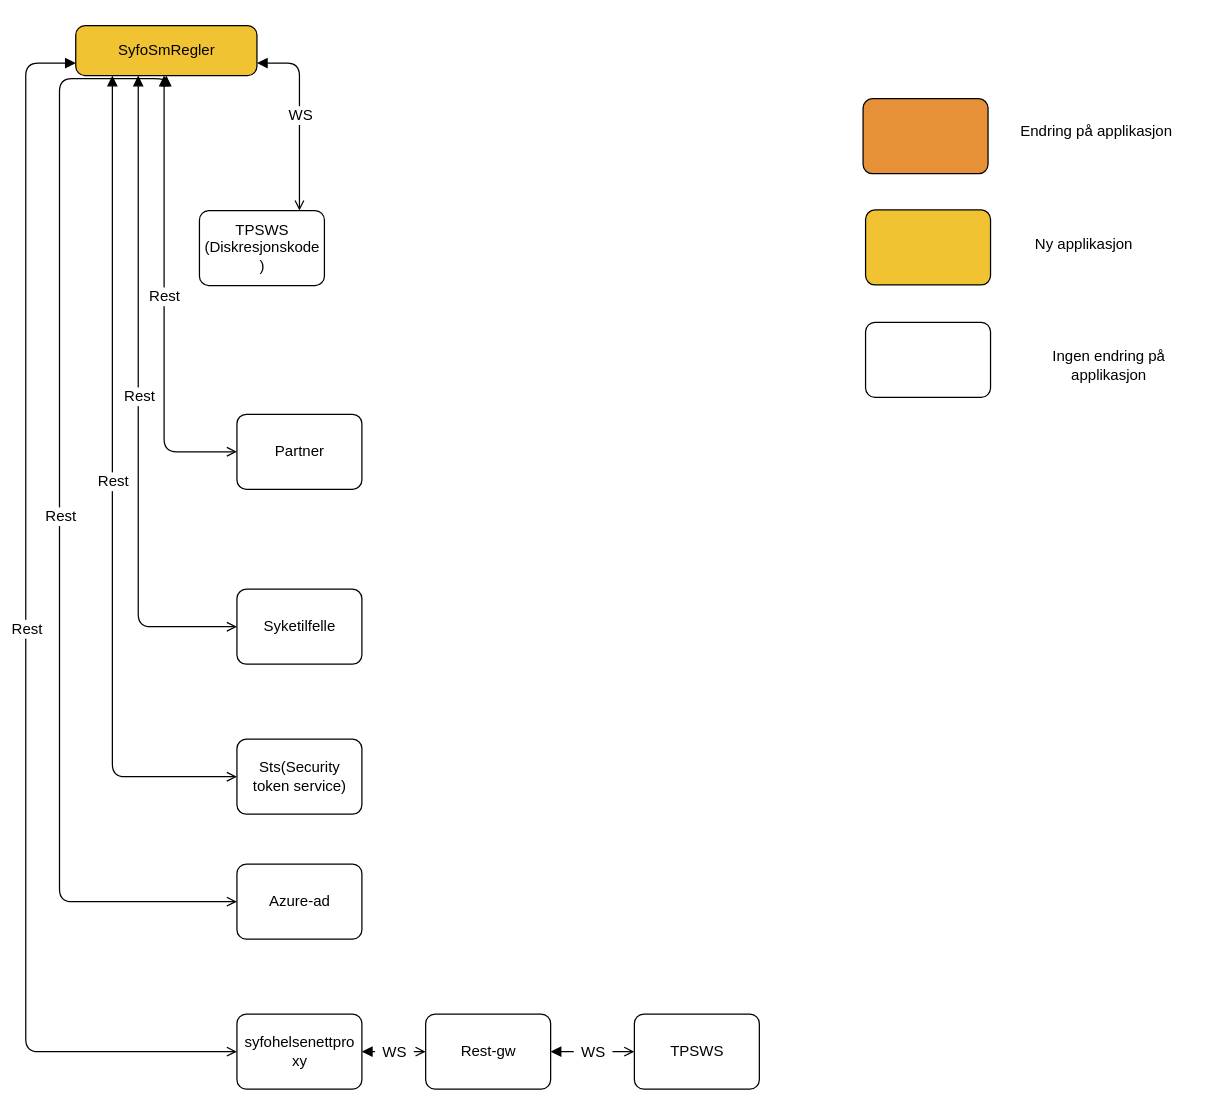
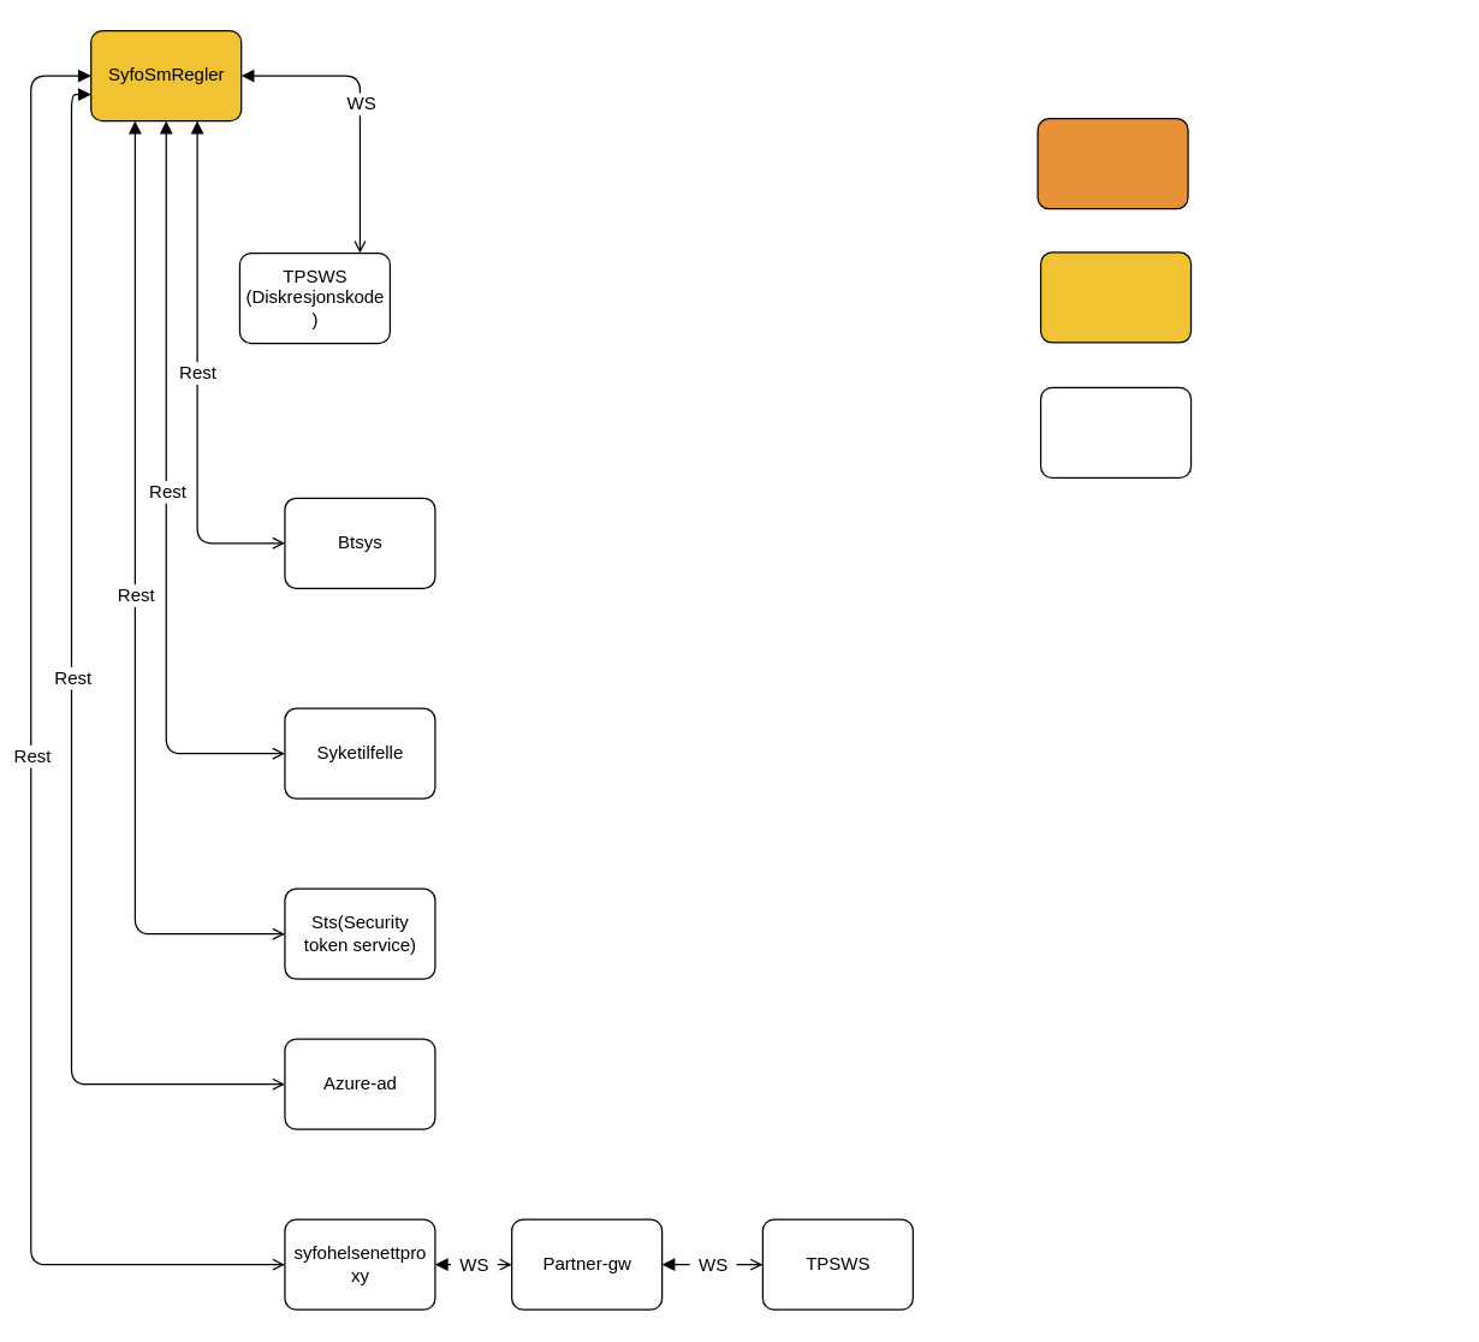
  <mxCell id="0" />
  <mxCell id="1" value="Layer 0" parent="0" />
- <mxCell id="2" value="&lt;div style='width: 93.667px;height:auto;word-break: break-word;'&gt;&lt;div align=&quot;center&quot;&gt;&lt;span style=&quot;text-decoration:none;font-family:Arial;font-size:12px; line-height: 0;&quot;&gt;&lt;span style=&quot;text-decoration:none; line-height: normal;&quot;&gt;SyfoSmRegler&lt;br /&gt;&lt;/span&gt;&lt;/span&gt;&lt;/div&gt;&lt;/div&gt;" style="shape=ext;rounded=1;arcSize=15;absoluteArcSize=1;shadow=0;strokeWidth=1;fillColor=#f1c232;strokeColor=#000000;opacity=100.0;html=1;nl2Br=0;verticalAlign=middle;align=center;spacingLeft=1.667;spacingRight=0;whiteSpace=wrap;gliffyId=109;" parent="1" vertex="1"><mxGeometry x="60" y="20" width="145" height="40" as="geometry" /></mxCell>
+ <mxCell id="2" value="&lt;div style='width: 93.667px;height:auto;word-break: break-word;'&gt;&lt;div align=&quot;center&quot;&gt;&lt;span style=&quot;text-decoration:none;font-family:Arial;font-size:12px; line-height: 0;&quot;&gt;&lt;span style=&quot;text-decoration:none; line-height: normal;&quot;&gt;SyfoSmRegler&lt;br /&gt;&lt;/span&gt;&lt;/span&gt;&lt;/div&gt;&lt;/div&gt;" style="shape=ext;rounded=1;arcSize=15;absoluteArcSize=1;shadow=0;strokeWidth=1;fillColor=#f1c232;strokeColor=#000000;opacity=100.0;html=1;nl2Br=0;verticalAlign=middle;align=center;spacingLeft=1.667;spacingRight=0;whiteSpace=wrap;gliffyId=109;" parent="1" vertex="1"><mxGeometry x="60" y="20" width="100" height="60" as="geometry" /></mxCell>
  <mxCell id="3" style="shape=ext;rounded=1;arcSize=15;absoluteArcSize=1;shadow=0;strokeWidth=1;fillColor=#e69138;strokeColor=#000000;opacity=100.0;gliffyId=145;" parent="1" vertex="1"><mxGeometry x="690" y="78.5" width="100" height="60" as="geometry" /></mxCell>
  <mxCell id="4" style="shape=ext;rounded=1;arcSize=15;absoluteArcSize=1;shadow=0;strokeWidth=1;fillColor=#f1c232;strokeColor=#000000;opacity=100.0;gliffyId=146;" parent="1" vertex="1"><mxGeometry x="692" y="167.5" width="100" height="60" as="geometry" /></mxCell>
  <mxCell id="5" style="shape=ext;rounded=1;arcSize=15;absoluteArcSize=1;shadow=0;strokeWidth=1;fillColor=#FFFFFF;strokeColor=#000000;opacity=100.0;gliffyId=147;" parent="1" vertex="1"><mxGeometry x="692" y="257.5" width="100" height="60" as="geometry" /></mxCell>
- <mxCell id="6" value="&lt;div style='width: 147.0px;height:auto;word-break: break-word;'&gt;&lt;div align=&quot;center&quot;&gt;&lt;span style=&quot;font-family:Arial;font-size:12px; line-height: 0;&quot;&gt;&lt;span style=&quot; line-height: normal;&quot;&gt;Endring på applikasjon&lt;/span&gt;&lt;/span&gt;&lt;/div&gt;&lt;/div&gt;" style="text;html=1;nl2Br=0;html=1;nl2Br=0;verticalAlign=middle;align=center;spacingLeft=0.0;spacingRight=0;whiteSpace=wrap;gliffyId=148;" parent="1" vertex="1"><mxGeometry x="802" y="97.5" width="150" height="14" as="geometry" /></mxCell>
- <mxCell id="7" value="&lt;div style='width: 147.0px;height:auto;word-break: break-word;'&gt;&lt;div align=&quot;center&quot;&gt;&lt;span style=&quot;font-family:Arial;font-size:12px; line-height: 0;&quot;&gt;&lt;span style=&quot; line-height: normal;&quot;&gt;Ny applikasjon&lt;/span&gt;&lt;/span&gt;&lt;/div&gt;&lt;/div&gt;" style="text;html=1;nl2Br=0;html=1;nl2Br=0;verticalAlign=middle;align=center;spacingLeft=0.0;spacingRight=0;whiteSpace=wrap;gliffyId=149;" parent="1" vertex="1"><mxGeometry x="792" y="187.5" width="150" height="14" as="geometry" /></mxCell>
- <mxCell id="8" value="&lt;div style='width: 147.0px;height:auto;word-break: break-word;'&gt;&lt;div align=&quot;center&quot;&gt;&lt;span style=&quot;font-family:Arial;font-size:12px; line-height: 0;&quot;&gt;&lt;span style=&quot; line-height: normal;&quot;&gt;Ingen endring på applikasjon&lt;/span&gt;&lt;/span&gt;&lt;/div&gt;&lt;/div&gt;" style="text;html=1;nl2Br=0;html=1;nl2Br=0;verticalAlign=middle;align=center;spacingLeft=0.0;spacingRight=0;whiteSpace=wrap;gliffyId=150;" parent="1" vertex="1"><mxGeometry x="812" y="277.5" width="150" height="28" as="geometry" /></mxCell>
  <mxCell id="9" value="&lt;div style='width: 93.667px;height:auto;word-break: break-word;'&gt;&lt;div align=&quot;center&quot;&gt;&lt;span style=&quot;text-decoration:none;font-family:Arial;font-size:12px; line-height: 0;&quot;&gt;&lt;span style=&quot;text-decoration:none; line-height: normal;&quot;&gt;TPSWS&lt;br /&gt;(Diskresjonskode)&lt;/span&gt;&lt;/span&gt;&lt;/div&gt;&lt;/div&gt;" style="shape=ext;rounded=1;arcSize=15;absoluteArcSize=1;shadow=0;strokeWidth=1;fillColor=#ffffff;strokeColor=#000000;opacity=100.0;html=1;nl2Br=0;verticalAlign=middle;align=center;spacingLeft=1.667;spacingRight=0;whiteSpace=wrap;gliffyId=277;" parent="1" vertex="1"><mxGeometry x="158.982" y="168" width="100" height="60" as="geometry" /></mxCell>
  <mxCell id="10" value="&lt;div style='width: 93.667px;height:auto;word-break: break-word;'&gt;&lt;div align=&quot;center&quot;&gt;&lt;span style=&quot;text-decoration:none;font-family:Arial;font-size:12px; line-height: 0;&quot;&gt;&lt;span style=&quot;text-decoration:none; line-height: normal;&quot;&gt;TPSWS&lt;br /&gt;&lt;/span&gt;&lt;/span&gt;&lt;/div&gt;&lt;/div&gt;" style="shape=ext;rounded=1;arcSize=15;absoluteArcSize=1;shadow=0;strokeWidth=1;fillColor=#ffffff;strokeColor=#000000;opacity=100.0;html=1;nl2Br=0;verticalAlign=middle;align=center;spacingLeft=1.667;spacingRight=0;whiteSpace=wrap;gliffyId=281;" parent="1" vertex="1"><mxGeometry x="507" y="811" width="100" height="60" as="geometry" /></mxCell>
  <mxCell id="11" style="shape=filledEdge;strokeWidth=1;strokeColor=#000000;fillColor=none;startArrow=open;startFill=0;startSize=6;endArrow=block;endFill=1;endSize=6;rounded=1;html=1;nl2Br=0;gliffyId=287;edgeStyle=orthogonalEdgeStyle;" parent="1" source="9" target="2" edge="1"><mxGeometry width="100" height="100" relative="1" as="geometry"><Array as="points"><mxPoint x="238.982" y="168" /><mxPoint x="238.982" y="50" /><mxPoint x="160" y="50" /></Array></mxGeometry></mxCell>
  <mxCell id="12" value="&lt;div style='width: 30.344px;height:auto;word-break: break-word;'&gt;&lt;div align=&quot;center&quot;&gt;&lt;span style=&quot;font-family:Arial;font-size:12px; line-height: 0;&quot;&gt;&lt;span style=&quot; line-height: normal;&quot;&gt;WS&lt;/span&gt;&lt;/span&gt;&lt;/div&gt;&lt;/div&gt;" style="text;html=1;nl2Br=0;labelBackgroundColor=#FFFFFF;html=1;nl2Br=0;verticalAlign=middle;align=center;spacingLeft=0.0;spacingRight=0;gliffyId=288;" parent="11" vertex="1"><mxGeometry x="0.016" relative="1" as="geometry"><mxPoint as="offset" /></mxGeometry></mxCell>
  <mxCell id="13" value="&lt;div style='width: 93.667px;height:auto;word-break: break-word;'&gt;&lt;div align=&quot;center&quot;&gt;&lt;span style=&quot;text-decoration:none;font-family:Arial;font-size:12px; line-height: 0;&quot;&gt;&lt;span style=&quot;text-decoration:none; line-height: normal;&quot;&gt;syfohelsenettproxy&lt;br /&gt;&lt;/span&gt;&lt;/span&gt;&lt;/div&gt;&lt;/div&gt;" style="shape=ext;rounded=1;arcSize=15;absoluteArcSize=1;shadow=0;strokeWidth=1;fillColor=#ffffff;strokeColor=#000000;opacity=100.0;html=1;nl2Br=0;verticalAlign=middle;align=center;spacingLeft=1.667;spacingRight=0;whiteSpace=wrap;gliffyId=308;" parent="1" vertex="1"><mxGeometry x="188.982" y="811" width="100" height="60" as="geometry" /></mxCell>
- <mxCell id="14" value="&lt;div style='width: 93.667px;height:auto;word-break: break-word;'&gt;&lt;div align=&quot;center&quot;&gt;&lt;span style=&quot;text-decoration:none;font-family:Arial;font-size:12px; line-height: 0;&quot;&gt;&lt;span style=&quot;text-decoration:none; line-height: normal;&quot;&gt;Rest-gw&lt;/span&gt;&lt;/span&gt;&lt;/div&gt;&lt;/div&gt;" style="shape=ext;rounded=1;arcSize=15;absoluteArcSize=1;shadow=0;strokeWidth=1;fillColor=#ffffff;strokeColor=#000000;opacity=100.0;html=1;nl2Br=0;verticalAlign=middle;align=center;spacingLeft=1.667;spacingRight=0;whiteSpace=wrap;gliffyId=312;" parent="1" vertex="1"><mxGeometry x="340" y="811" width="100" height="60" as="geometry" /></mxCell>
+ <mxCell id="14" value="&lt;div style='width: 93.667px;height:auto;word-break: break-word;'&gt;&lt;div align=&quot;center&quot;&gt;&lt;span style=&quot;text-decoration:none;font-family:Arial;font-size:12px; line-height: 0;&quot;&gt;&lt;span style=&quot;text-decoration:none; line-height: normal;&quot;&gt;Partner-gw&lt;/span&gt;&lt;/span&gt;&lt;/div&gt;&lt;/div&gt;" style="shape=ext;rounded=1;arcSize=15;absoluteArcSize=1;shadow=0;strokeWidth=1;fillColor=#ffffff;strokeColor=#000000;opacity=100.0;html=1;nl2Br=0;verticalAlign=middle;align=center;spacingLeft=1.667;spacingRight=0;whiteSpace=wrap;gliffyId=312;" parent="1" vertex="1"><mxGeometry x="340" y="811" width="100" height="60" as="geometry" /></mxCell>
  <mxCell id="15" style="shape=filledEdge;strokeWidth=1;strokeColor=#000000;fillColor=none;startArrow=open;startFill=0;startSize=6;endArrow=block;endFill=1;endSize=6;rounded=1;html=1;nl2Br=0;gliffyId=314;edgeStyle=orthogonalEdgeStyle;" parent="1" source="10" target="14" edge="1"><mxGeometry width="100" height="100" relative="1" as="geometry"><Array as="points"><mxPoint x="507" y="841" /><mxPoint x="484.667" y="841" /><mxPoint x="462.333" y="841" /><mxPoint x="440" y="841" /></Array></mxGeometry></mxCell>
  <mxCell id="16" value="&lt;div style='width: 30.344px;height:auto;word-break: break-word;'&gt;&lt;div align=&quot;center&quot;&gt;&lt;span style=&quot;font-family:Arial;font-size:12px; line-height: 0;&quot;&gt;&lt;span style=&quot; line-height: normal;&quot;&gt;WS&lt;/span&gt;&lt;/span&gt;&lt;/div&gt;&lt;/div&gt;" style="text;html=1;nl2Br=0;labelBackgroundColor=#FFFFFF;html=1;nl2Br=0;verticalAlign=middle;align=center;spacingLeft=0.0;spacingRight=0;gliffyId=315;" parent="15" vertex="1"><mxGeometry x="0.016" relative="1" as="geometry"><mxPoint as="offset" /></mxGeometry></mxCell>
  <mxCell id="17" style="shape=filledEdge;strokeWidth=1;strokeColor=#000000;fillColor=none;startArrow=open;startFill=0;startSize=6;endArrow=block;endFill=1;endSize=6;rounded=1;html=1;nl2Br=0;gliffyId=316;edgeStyle=orthogonalEdgeStyle;" parent="1" source="14" target="13" edge="1"><mxGeometry width="100" height="100" relative="1" as="geometry"><Array as="points"><mxPoint x="340" y="841" /><mxPoint x="322.994" y="841" /><mxPoint x="305.988" y="841" /><mxPoint x="288.982" y="841" /></Array></mxGeometry></mxCell>
  <mxCell id="18" value="&lt;div style='width: 30.344px;height:auto;word-break: break-word;'&gt;&lt;div align=&quot;center&quot;&gt;&lt;span style=&quot;font-family:Arial;font-size:12px; line-height: 0;&quot;&gt;&lt;span style=&quot; line-height: normal;&quot;&gt;WS&lt;/span&gt;&lt;/span&gt;&lt;/div&gt;&lt;/div&gt;" style="text;html=1;nl2Br=0;labelBackgroundColor=#FFFFFF;html=1;nl2Br=0;verticalAlign=middle;align=center;spacingLeft=0.0;spacingRight=0;gliffyId=317;" parent="17" vertex="1"><mxGeometry x="0.016" relative="1" as="geometry"><mxPoint as="offset" /></mxGeometry></mxCell>
- <mxCell id="19" value="&lt;div style='width: 93.667px;height:auto;word-break: break-word;'&gt;&lt;div align=&quot;center&quot;&gt;&lt;span style=&quot;text-decoration:none;font-family:Arial;font-size:12px; line-height: 0;&quot;&gt;&lt;span style=&quot;text-decoration:none; line-height: normal;&quot;&gt;Partner&lt;br /&gt;&lt;/span&gt;&lt;/span&gt;&lt;/div&gt;&lt;/div&gt;" style="shape=ext;rounded=1;arcSize=15;absoluteArcSize=1;shadow=0;strokeWidth=1;fillColor=#ffffff;strokeColor=#000000;opacity=100.0;html=1;nl2Br=0;verticalAlign=middle;align=center;spacingLeft=1.667;spacingRight=0;whiteSpace=wrap;gliffyId=318;" parent="1" vertex="1"><mxGeometry x="188.982" y="331" width="100" height="60" as="geometry" /></mxCell>
+ <mxCell id="19" value="&lt;div style='width: 93.667px;height:auto;word-break: break-word;'&gt;&lt;div align=&quot;center&quot;&gt;&lt;span style=&quot;text-decoration:none;font-family:Arial;font-size:12px; line-height: 0;&quot;&gt;&lt;span style=&quot;text-decoration:none; line-height: normal;&quot;&gt;Btsys&lt;br /&gt;&lt;/span&gt;&lt;/span&gt;&lt;/div&gt;&lt;/div&gt;" style="shape=ext;rounded=1;arcSize=15;absoluteArcSize=1;shadow=0;strokeWidth=1;fillColor=#ffffff;strokeColor=#000000;opacity=100.0;html=1;nl2Br=0;verticalAlign=middle;align=center;spacingLeft=1.667;spacingRight=0;whiteSpace=wrap;gliffyId=318;" parent="1" vertex="1"><mxGeometry x="188.982" y="331" width="100" height="60" as="geometry" /></mxCell>
  <mxCell id="20" value="&lt;div style='width: 93.667px;height:auto;word-break: break-word;'&gt;&lt;div align=&quot;center&quot;&gt;&lt;span style=&quot;text-decoration:none;font-family:Arial;font-size:12px; line-height: 0;&quot;&gt;&lt;span style=&quot;text-decoration:none; line-height: normal;&quot;&gt;Syketilfelle&lt;br /&gt;&lt;/span&gt;&lt;/span&gt;&lt;/div&gt;&lt;/div&gt;" style="shape=ext;rounded=1;arcSize=15;absoluteArcSize=1;shadow=0;strokeWidth=1;fillColor=#ffffff;strokeColor=#000000;opacity=100.0;html=1;nl2Br=0;verticalAlign=middle;align=center;spacingLeft=1.667;spacingRight=0;whiteSpace=wrap;gliffyId=320;" parent="1" vertex="1"><mxGeometry x="188.982" y="471" width="100" height="60" as="geometry" /></mxCell>
  <mxCell id="21" style="shape=filledEdge;strokeWidth=1;strokeColor=#000000;fillColor=none;startArrow=open;startFill=0;startSize=6;endArrow=block;endFill=1;endSize=6;rounded=1;html=1;nl2Br=0;gliffyId=327;edgeStyle=orthogonalEdgeStyle;" parent="1" source="19" target="2" edge="1"><mxGeometry width="100" height="100" relative="1" as="geometry"><Array as="points"><mxPoint x="188.982" y="361" /><mxPoint x="130.711" y="361" /><mxPoint x="130.711" y="80" /></Array></mxGeometry></mxCell>
  <mxCell id="22" value="&lt;div style='width: 35.688px;height:auto;word-break: break-word;'&gt;&lt;div align=&quot;center&quot;&gt;&lt;span style=&quot;font-family:Arial;font-size:12px; line-height: 0;&quot;&gt;&lt;span style=&quot; line-height: normal;&quot;&gt;Rest&lt;/span&gt;&lt;/span&gt;&lt;/div&gt;&lt;/div&gt;" style="text;html=1;nl2Br=0;labelBackgroundColor=#FFFFFF;html=1;nl2Br=0;verticalAlign=middle;align=center;spacingLeft=0.0;spacingRight=0;gliffyId=328;" parent="21" vertex="1"><mxGeometry x="0.016" relative="1" as="geometry"><mxPoint as="offset" /></mxGeometry></mxCell>
  <mxCell id="23" style="shape=filledEdge;strokeWidth=1;strokeColor=#000000;fillColor=none;startArrow=open;startFill=0;startSize=6;endArrow=block;endFill=1;endSize=6;rounded=1;html=1;nl2Br=0;gliffyId=329;edgeStyle=orthogonalEdgeStyle;" parent="1" source="20" target="2" edge="1"><mxGeometry width="100" height="100" relative="1" as="geometry"><Array as="points"><mxPoint x="188.982" y="501" /><mxPoint x="110" y="501" /><mxPoint x="110" y="80" /></Array></mxGeometry></mxCell>
  <mxCell id="24" value="&lt;div style='width: 35.688px;height:auto;word-break: break-word;'&gt;&lt;div align=&quot;center&quot;&gt;&lt;span style=&quot;font-family:Arial;font-size:12px; line-height: 0;&quot;&gt;&lt;span style=&quot; line-height: normal;&quot;&gt;Rest&lt;/span&gt;&lt;/span&gt;&lt;/div&gt;&lt;/div&gt;" style="text;html=1;nl2Br=0;labelBackgroundColor=#FFFFFF;html=1;nl2Br=0;verticalAlign=middle;align=center;spacingLeft=0.0;spacingRight=0;gliffyId=330;" parent="23" vertex="1"><mxGeometry x="0.016" relative="1" as="geometry"><mxPoint as="offset" /></mxGeometry></mxCell>
  <mxCell id="25" style="shape=filledEdge;strokeWidth=1;strokeColor=#000000;fillColor=none;startArrow=open;startFill=0;startSize=6;endArrow=block;endFill=1;endSize=6;rounded=1;html=1;nl2Br=0;gliffyId=331;edgeStyle=orthogonalEdgeStyle;" parent="1" source="13" target="2" edge="1"><mxGeometry width="100" height="100" relative="1" as="geometry"><Array as="points"><mxPoint x="188.982" y="841" /><mxPoint x="20" y="841" /><mxPoint x="20" y="50" /><mxPoint x="60" y="50" /></Array></mxGeometry></mxCell>
  <mxCell id="26" value="&lt;div style='width: 35.688px;height:auto;word-break: break-word;'&gt;&lt;div align=&quot;center&quot;&gt;&lt;span style=&quot;font-family:Arial;font-size:12px; line-height: 0;&quot;&gt;&lt;span style=&quot; line-height: normal;&quot;&gt;Rest&lt;/span&gt;&lt;/span&gt;&lt;/div&gt;&lt;/div&gt;" style="text;html=1;nl2Br=0;labelBackgroundColor=#FFFFFF;html=1;nl2Br=0;verticalAlign=middle;align=center;spacingLeft=0.0;spacingRight=0;gliffyId=332;" parent="25" vertex="1"><mxGeometry x="0.016" relative="1" as="geometry"><mxPoint as="offset" /></mxGeometry></mxCell>
  <mxCell id="27" value="&lt;div style='width: 93.667px;height:auto;word-break: break-word;'&gt;&lt;div align=&quot;center&quot;&gt;&lt;span style=&quot;text-decoration:none;font-family:Arial;font-size:12px; line-height: 0;&quot;&gt;&lt;span style=&quot;text-decoration:none; line-height: normal;&quot;&gt;Sts(Security token service)&lt;br /&gt;&lt;/span&gt;&lt;/span&gt;&lt;/div&gt;&lt;/div&gt;" style="shape=ext;rounded=1;arcSize=15;absoluteArcSize=1;shadow=0;strokeWidth=1;fillColor=#ffffff;strokeColor=#000000;opacity=100.0;html=1;nl2Br=0;verticalAlign=middle;align=center;spacingLeft=1.667;spacingRight=0;whiteSpace=wrap;gliffyId=333;" parent="1" vertex="1"><mxGeometry x="188.982" y="591" width="100" height="60" as="geometry" /></mxCell>
  <mxCell id="28" style="shape=filledEdge;strokeWidth=1;strokeColor=#000000;fillColor=none;startArrow=open;startFill=0;startSize=6;endArrow=block;endFill=1;endSize=6;rounded=1;html=1;nl2Br=0;gliffyId=336;edgeStyle=orthogonalEdgeStyle;" parent="1" source="27" target="2" edge="1"><mxGeometry width="100" height="100" relative="1" as="geometry"><Array as="points"><mxPoint x="188.982" y="621" /><mxPoint x="89.289" y="621" /><mxPoint x="89.289" y="80" /></Array></mxGeometry></mxCell>
  <mxCell id="29" value="&lt;div style='width: 35.688px;height:auto;word-break: break-word;'&gt;&lt;div align=&quot;center&quot;&gt;&lt;span style=&quot;font-family:Arial;font-size:12px; line-height: 0;&quot;&gt;&lt;span style=&quot; line-height: normal;&quot;&gt;Rest&lt;/span&gt;&lt;/span&gt;&lt;/div&gt;&lt;/div&gt;" style="text;html=1;nl2Br=0;labelBackgroundColor=#FFFFFF;html=1;nl2Br=0;verticalAlign=middle;align=center;spacingLeft=0.0;spacingRight=0;gliffyId=337;" parent="28" vertex="1"><mxGeometry x="0.016" relative="1" as="geometry"><mxPoint as="offset" /></mxGeometry></mxCell>
  <mxCell id="30" value="&lt;div style='width: 93.667px;height:auto;word-break: break-word;'&gt;&lt;div align=&quot;center&quot;&gt;&lt;span style=&quot;text-decoration:none;font-family:Arial;font-size:12px; line-height: 0;&quot;&gt;&lt;span style=&quot;text-decoration:none; line-height: normal;&quot;&gt;Azure-ad&lt;br /&gt;&lt;/span&gt;&lt;/span&gt;&lt;/div&gt;&lt;/div&gt;" style="shape=ext;rounded=1;arcSize=15;absoluteArcSize=1;shadow=0;strokeWidth=1;fillColor=#ffffff;strokeColor=#000000;opacity=100.0;html=1;nl2Br=0;verticalAlign=middle;align=center;spacingLeft=1.667;spacingRight=0;whiteSpace=wrap;gliffyId=339;" parent="1" vertex="1"><mxGeometry x="188.982" y="691" width="100" height="60" as="geometry" /></mxCell>
  <mxCell id="31" style="shape=filledEdge;strokeWidth=1;strokeColor=#000000;fillColor=none;startArrow=open;startFill=0;startSize=6;endArrow=block;endFill=1;endSize=6;rounded=1;html=1;nl2Br=0;gliffyId=343;edgeStyle=orthogonalEdgeStyle;" parent="1" source="30" target="2" edge="1"><mxGeometry width="100" height="100" relative="1" as="geometry"><Array as="points"><mxPoint x="188.982" y="721" /><mxPoint x="47" y="721" /><mxPoint x="47" y="62.426" /><mxPoint x="60" y="62.426" /></Array></mxGeometry></mxCell>
  <mxCell id="32" value="&lt;div style='width: 35.688px;height:auto;word-break: break-word;'&gt;&lt;div align=&quot;center&quot;&gt;&lt;span style=&quot;font-family:Arial;font-size:12px; line-height: 0;&quot;&gt;&lt;span style=&quot; line-height: normal;&quot;&gt;Rest&lt;/span&gt;&lt;/span&gt;&lt;/div&gt;&lt;/div&gt;" style="text;html=1;nl2Br=0;labelBackgroundColor=#FFFFFF;html=1;nl2Br=0;verticalAlign=middle;align=center;spacingLeft=0.0;spacingRight=0;gliffyId=344;" parent="31" vertex="1"><mxGeometry x="0.016" relative="1" as="geometry"><mxPoint as="offset" /></mxGeometry></mxCell>
